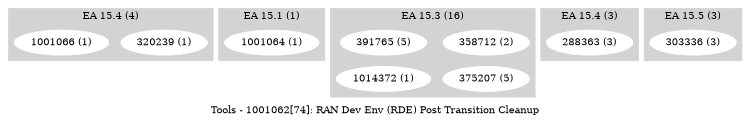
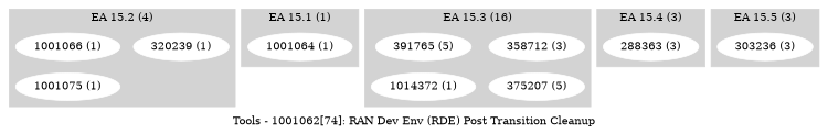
  digraph {
    label="Tools - 1001062[74]: RAN Dev Env (RDE) Post Transition Cleanup"
    ranksep=.1
    node [color=white style=filled]
    edge [style=invis]
    n1 [label="320239 (1)"]
    "1001066 (1)"
+   "1001075 (1)"
    "1001064 (1)"
-   "358712 (3)" [label="358712 (2)"]
+   "358712 (3)"
    "375207 (5)"
    "391765 (5)"
    "1014372 (1)"
    "288363 (3)"
-   "303336 (3)"
+   "303336 (3)" [label="303236 (3)"]
    subgraph cluster_1 {
      color=lightgrey
-     label="EA 15.4 (4)"
+     label="EA 15.2 (4)"
      style=filled
      n1
      "1001066 (1)"
+     "1001075 (1)"
    }
    subgraph cluster_2 {
      color=lightgrey
      label="EA 15.1 (1)"
      style=filled
      "1001064 (1)"
    }
    subgraph cluster_3 {
      color=lightgrey
      label="EA 15.3 (16)"
      style=filled
      "358712 (3)"
      "375207 (5)"
      "391765 (5)"
      "1014372 (1)"
    }
    subgraph cluster_4 {
      color=lightgrey
      label="EA 15.4 (3)"
      style=filled
      "288363 (3)"
    }
    subgraph cluster_5 {
      color=lightgrey
      label="EA 15.5 (3)"
      style=filled
      "303336 (3)"
    }
+   "1001066 (1)" -> "1001075 (1)"
    "358712 (3)" -> "375207 (5)"
    "391765 (5)" -> "1014372 (1)"
  }
